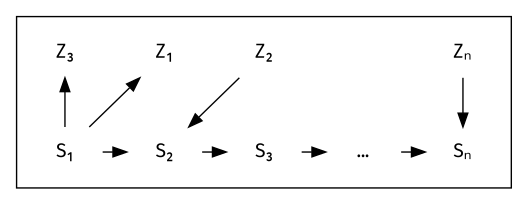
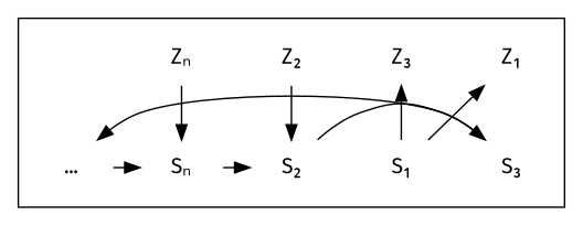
  digraph {
    fontname="Fira Sans"
    node [fontname="Fira Sans" shape=none]
    edge [fontname="Fira Sans"]
    "Z₁"
    "Z₂"
    "Z₃"
    "Zₙ"
    "S₁"
    "S₂"
    "S₃"
    "Sₙ"
    n9 [label="..."]
    subgraph cluster_1 {
      subgraph sub_2 {
        rank=same
        "Z₁"
        "Z₂"
        "Z₃"
        "Zₙ"
      }
      subgraph sub_3 {
        rank=same
        "S₁"
        "S₂"
        "S₃"
        "Sₙ"
        n9
      }
    }
    "Z₂" -> "S₂"
    "Zₙ" -> "Sₙ"
    "S₁" -> "Z₁"
    "S₁" -> "Z₃"
-   "S₁" -> "S₂"
+   "Sₙ" -> "S₂"
    "S₂" -> "S₃"
    "S₃" -> n9
    n9 -> "Sₙ"
  }
